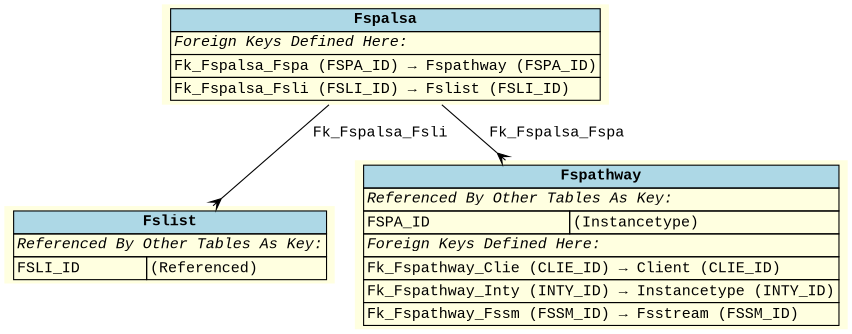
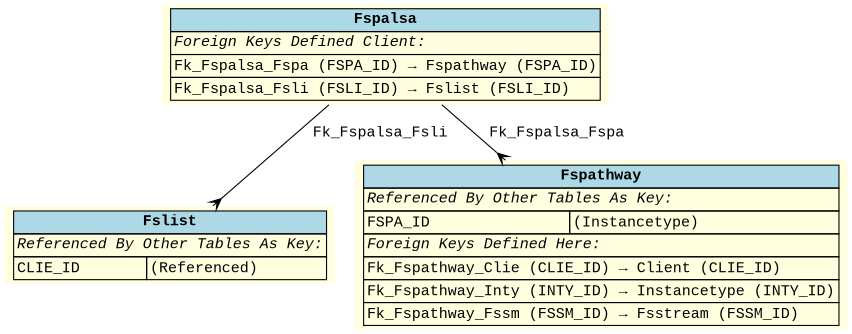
  digraph {
    fontname="Liberation Mono"
    rankdir=TB
    node [fillcolor=lightyellow fontname="Liberation Mono" shape=plaintext style=filled]
    edge [arrowhead=crow arrowtail=none dir=both fontname="Liberation Mono" labelfontsize=10]
-   n1 [label=<     <TABLE BORDER="0" CELLBORDER="1" CELLSPACING="0" BGCOLOR="lightyellow">       <TR><TD COLSPAN="2" BGCOLOR="lightblue"><B>Fspalsa</B></TD></TR>       <TR><TD COLSPAN="2" ALIGN="LEFT"><I>Foreign Keys Defined Here:</I></TD></TR>       <TR><TD ALIGN="LEFT" COLSPAN="2">Fk_Fspalsa_Fspa (FSPA_ID) &rarr; Fspathway (FSPA_ID)</TD></TR>       <TR><TD ALIGN="LEFT" COLSPAN="2">Fk_Fspalsa_Fsli (FSLI_ID) &rarr; Fslist (FSLI_ID)</TD></TR>     </TABLE>     >]
-   n2 [label=<     <TABLE BORDER="0" CELLBORDER="1" CELLSPACING="0" BGCOLOR="lightyellow">       <TR><TD COLSPAN="2" BGCOLOR="lightblue"><B>Fslist</B></TD></TR>       <TR><TD COLSPAN="2" ALIGN="LEFT"><I>Referenced By Other Tables As Key:</I></TD></TR>       <TR><TD ALIGN="LEFT">FSLI_ID</TD><TD ALIGN="LEFT">(Referenced)</TD></TR>     </TABLE>     >]
+   n1 [label=<     <TABLE BORDER="0" CELLBORDER="1" CELLSPACING="0" BGCOLOR="lightyellow">       <TR><TD COLSPAN="2" BGCOLOR="lightblue"><B>Fspalsa</B></TD></TR>       <TR><TD COLSPAN="2" ALIGN="LEFT"><I>Foreign Keys Defined Client:</I></TD></TR>       <TR><TD ALIGN="LEFT" COLSPAN="2">Fk_Fspalsa_Fspa (FSPA_ID) &rarr; Fspathway (FSPA_ID)</TD></TR>       <TR><TD ALIGN="LEFT" COLSPAN="2">Fk_Fspalsa_Fsli (FSLI_ID) &rarr; Fslist (FSLI_ID)</TD></TR>     </TABLE>     >]
+   n2 [label=<     <TABLE BORDER="0" CELLBORDER="1" CELLSPACING="0" BGCOLOR="lightyellow">       <TR><TD COLSPAN="2" BGCOLOR="lightblue"><B>Fslist</B></TD></TR>       <TR><TD COLSPAN="2" ALIGN="LEFT"><I>Referenced By Other Tables As Key:</I></TD></TR>       <TR><TD ALIGN="LEFT">CLIE_ID</TD><TD ALIGN="LEFT">(Referenced)</TD></TR>     </TABLE>     >]
    n3 [label=<     <TABLE BORDER="0" CELLBORDER="1" CELLSPACING="0" BGCOLOR="lightyellow">       <TR><TD COLSPAN="2" BGCOLOR="lightblue"><B>Fspathway</B></TD></TR>       <TR><TD COLSPAN="2" ALIGN="LEFT"><I>Referenced By Other Tables As Key:</I></TD></TR>       <TR><TD ALIGN="LEFT">FSPA_ID</TD><TD ALIGN="LEFT">(Instancetype)</TD></TR>       <TR><TD COLSPAN="2" ALIGN="LEFT"><I>Foreign Keys Defined Here:</I></TD></TR>       <TR><TD ALIGN="LEFT" COLSPAN="2">Fk_Fspathway_Clie (CLIE_ID) &rarr; Client (CLIE_ID)</TD></TR>       <TR><TD ALIGN="LEFT" COLSPAN="2">Fk_Fspathway_Inty (INTY_ID) &rarr; Instancetype (INTY_ID)</TD></TR>       <TR><TD ALIGN="LEFT" COLSPAN="2">Fk_Fspathway_Fssm (FSSM_ID) &rarr; Fsstream (FSSM_ID)</TD></TR>     </TABLE>     >]
    n1 -> n2 [label=" Fk_Fspalsa_Fsli "]
    n1 -> n3 [label=" Fk_Fspalsa_Fspa "]
  }
